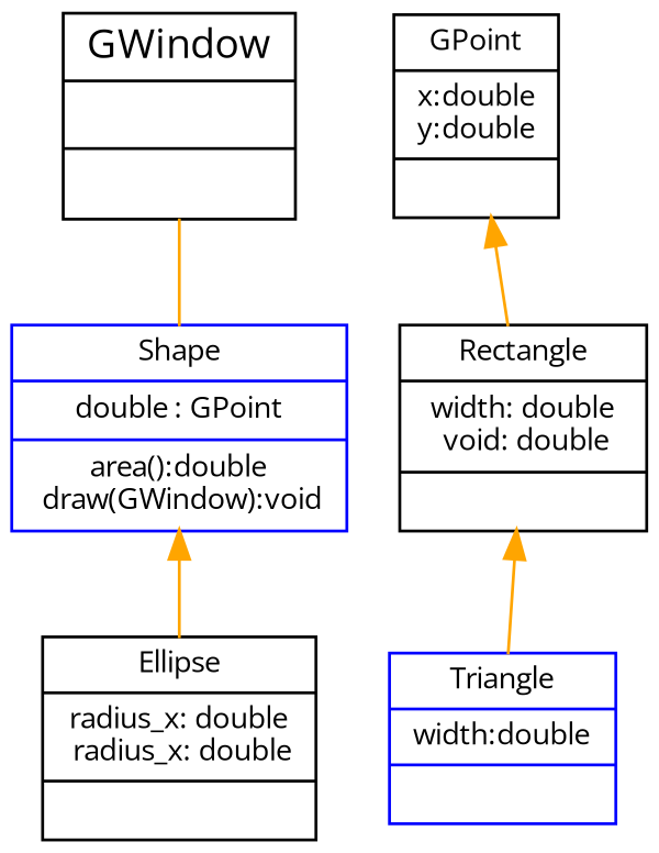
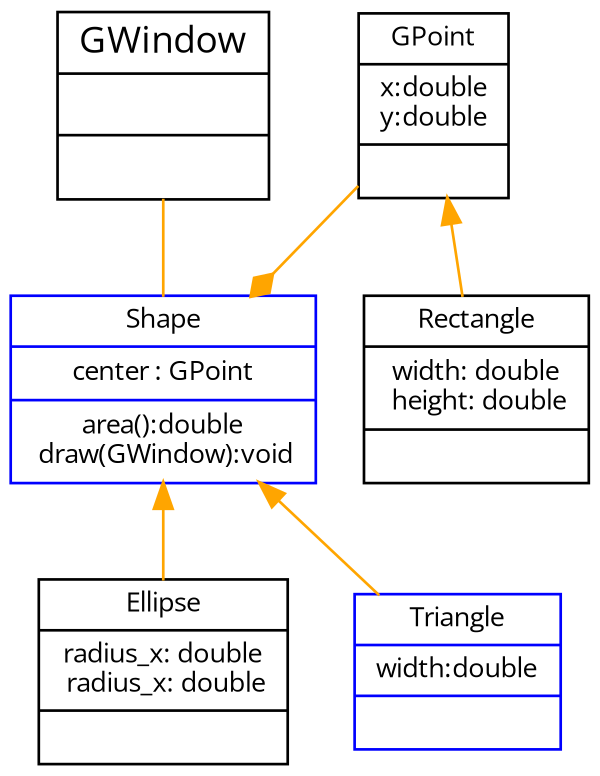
  digraph {
    fontname="Open Sans"
    node [color=black font=Handlee fontname="Open Sans" fontsize=10 shape=record]
    edge [color=orange fontname="Open Sans" dir=back]
    n1 [label="{GPoint|x:double\ny:double|}" rank=0]
-   n2 [color=blue label="{Shape|double : GPoint| area():double\n draw(GWindow):void}" rank=1]
-   n3 [label="{Rectangle|width: double\n void: double|}"]
+   n2 [color=blue label="{Shape|center : GPoint| area():double\n draw(GWindow):void}" rank=1]
+   n3 [label="{Rectangle|width: double\n height: double|}"]
    n4 [label="{Ellipse|radius_x: double\n radius_x: double|}"]
    n5 [color=blue label="{Triangle|width:double|}" rank=2]
    n6 [label="{{GWindow}||}" rank=0 fontsize=""]
+   n1 -> n2 [arrowhead=diamond dir=""]
    n1 -> n3
    n2 -> n4
-   n3 -> n5
+   n2 -> n5
    n6 -> n2 [arrowhead=none dir=""]
  }
